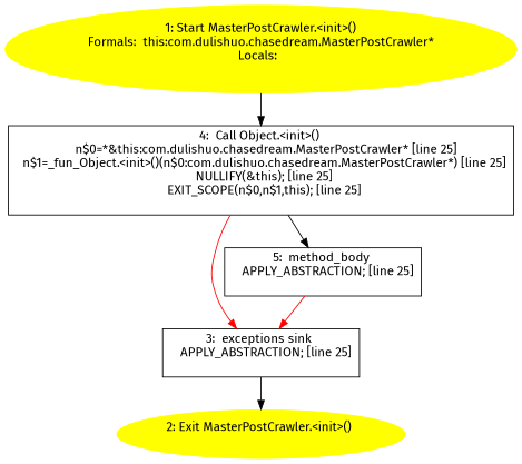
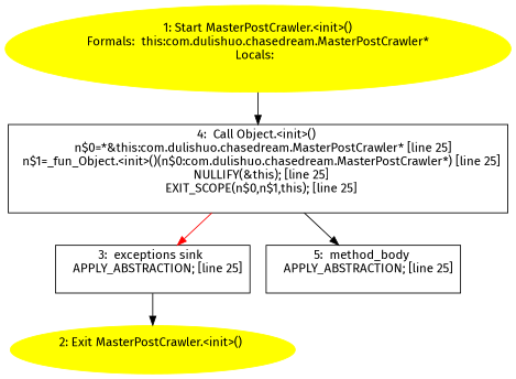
  digraph {
    fontname="Fira Sans"
    node [fontname="Fira Sans" shape=box]
    edge [fontname="Fira Sans"]
    n1 [color=yellow label="1: Start MasterPostCrawler.<init>()\nFormals:  this:com.dulishuo.chasedream.MasterPostCrawler*\nLocals:  \n  " style=filled shape=""]
    n2 [label="4:  Call Object.<init>() \n   n$0=*&this:com.dulishuo.chasedream.MasterPostCrawler* [line 25]\n  n$1=_fun_Object.<init>()(n$0:com.dulishuo.chasedream.MasterPostCrawler*) [line 25]\n  NULLIFY(&this); [line 25]\n  EXIT_SCOPE(n$0,n$1,this); [line 25]\n "]
    n3 [label="3:  exceptions sink \n   APPLY_ABSTRACTION; [line 25]\n "]
    n4 [label="5:  method_body \n   APPLY_ABSTRACTION; [line 25]\n "]
    n5 [color=yellow label="2: Exit MasterPostCrawler.<init>() \n  " style=filled shape=""]
    n1 -> n2
    n2 -> n3 [color=red]
    n2 -> n4
    n3 -> n5
-   n4 -> n3 [color=red]
  }
